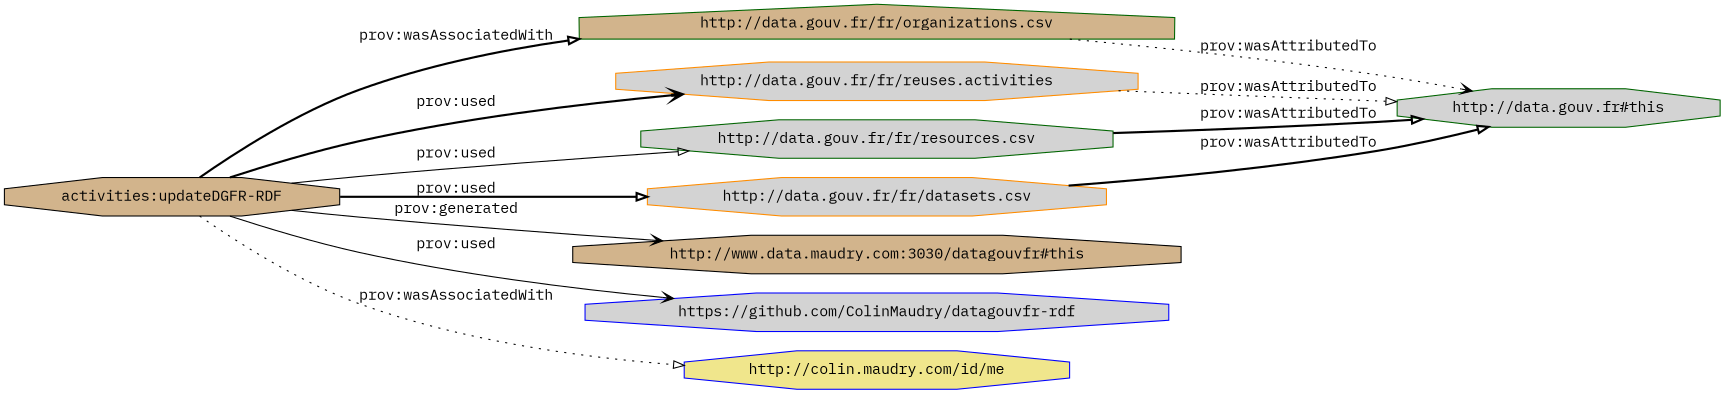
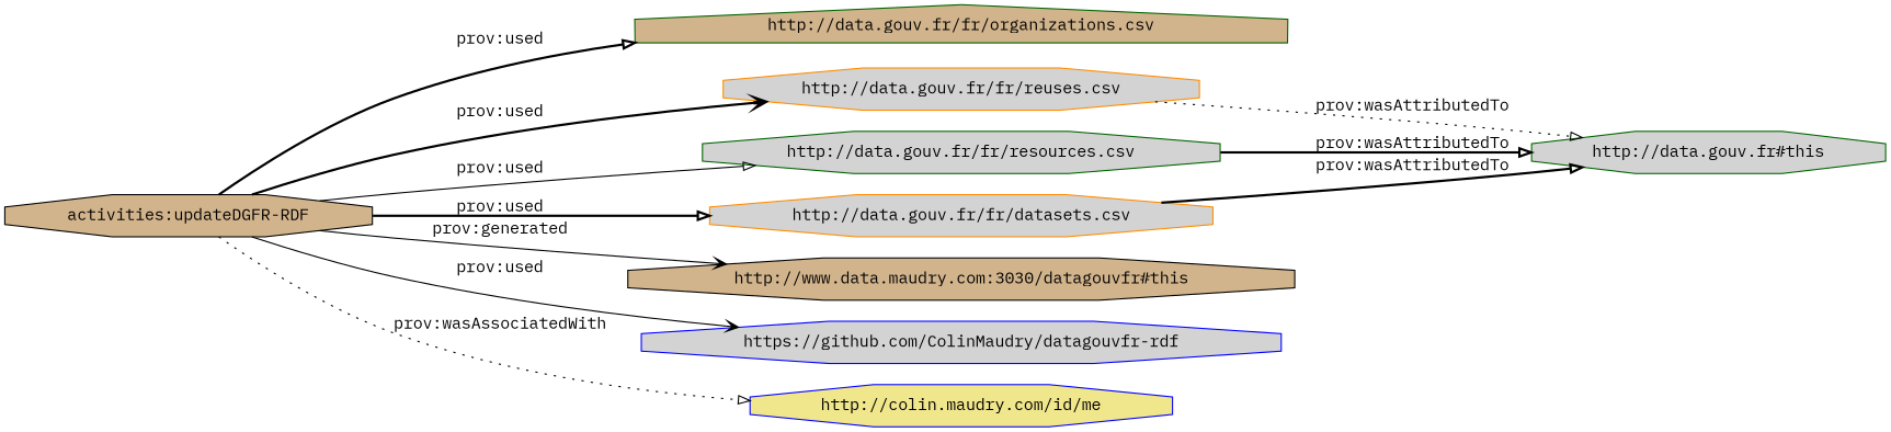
  digraph {
    fontname="IBM Plex Mono"
    rankdir=LR
    node [color=darkgreen fillcolor=lightgrey fontname="IBM Plex Mono" shape=octagon style=filled]
    edge [arrowhead=onormal fontname="IBM Plex Mono" style=bold]
    "http://data.gouv.fr/fr/organizations.csv" [fillcolor=tan shape=house]
    "http://data.gouv.fr#this"
-   "http://data.gouv.fr/fr/reuses.csv" [color=darkorange label="http://data.gouv.fr/fr/reuses.activities"]
+   "http://data.gouv.fr/fr/reuses.csv" [color=darkorange]
    "http://data.gouv.fr/fr/resources.csv"
    "http://data.gouv.fr/fr/datasets.csv" [color=darkorange]
    "activities:updateDGFR-RDF" [color=black fillcolor=tan]
    "http://www.data.maudry.com:3030/datagouvfr#this" [color=black fillcolor=tan]
    "https://github.com/ColinMaudry/datagouvfr-rdf" [color=blue]
    "http://colin.maudry.com/id/me" [color=blue fillcolor=khaki]
-   "http://data.gouv.fr/fr/organizations.csv" -> "http://data.gouv.fr#this" [arrowhead=vee label="prov:wasAttributedTo" style=dotted]
    "http://data.gouv.fr/fr/reuses.csv" -> "http://data.gouv.fr#this" [label="prov:wasAttributedTo" style=dotted]
    "http://data.gouv.fr/fr/resources.csv" -> "http://data.gouv.fr#this" [label="prov:wasAttributedTo"]
    "http://data.gouv.fr/fr/datasets.csv" -> "http://data.gouv.fr#this" [label="prov:wasAttributedTo"]
-   "activities:updateDGFR-RDF" -> "http://data.gouv.fr/fr/organizations.csv" [label="prov:wasAssociatedWith"]
+   "activities:updateDGFR-RDF" -> "http://data.gouv.fr/fr/organizations.csv" [label="prov:used"]
    "activities:updateDGFR-RDF" -> "http://data.gouv.fr/fr/reuses.csv" [arrowhead=vee label="prov:used"]
    "activities:updateDGFR-RDF" -> "http://data.gouv.fr/fr/resources.csv" [label="prov:used" style=solid]
    "activities:updateDGFR-RDF" -> "http://data.gouv.fr/fr/datasets.csv" [label="prov:used"]
    "activities:updateDGFR-RDF" -> "http://www.data.maudry.com:3030/datagouvfr#this" [arrowhead=vee label="prov:generated" style=solid]
    "activities:updateDGFR-RDF" -> "https://github.com/ColinMaudry/datagouvfr-rdf" [arrowhead=vee label="prov:used" style=solid]
    "activities:updateDGFR-RDF" -> "http://colin.maudry.com/id/me" [label="prov:wasAssociatedWith" style=dotted]
  }
